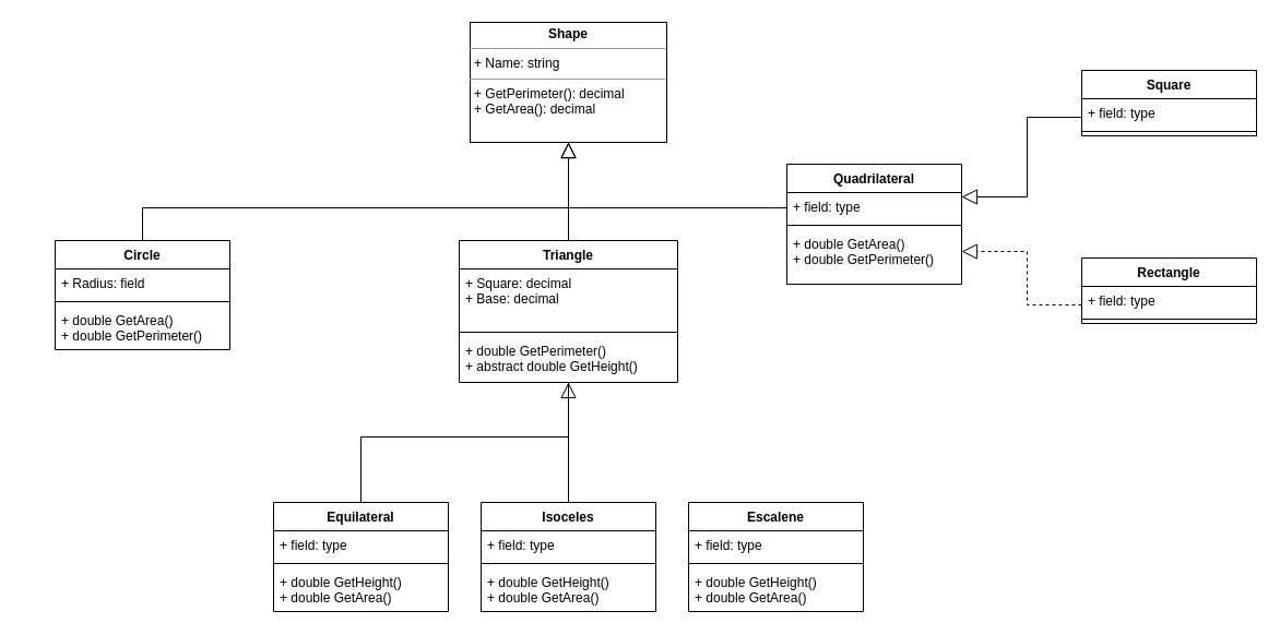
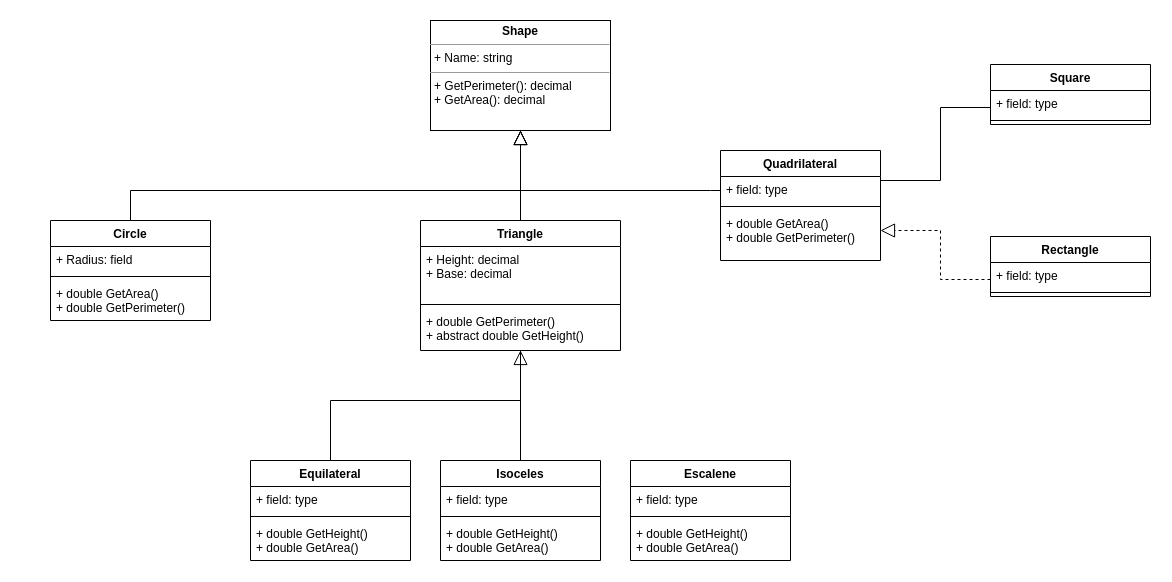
  <mxCell id="0" />
  <mxCell id="1" parent="0" />
  <mxCell id="2" value="&lt;p style=&quot;margin: 0px ; margin-top: 4px ; text-align: center&quot;&gt;&lt;b&gt;Shape&lt;/b&gt;&lt;/p&gt;&lt;hr size=&quot;1&quot;&gt;&lt;p style=&quot;margin: 0px ; margin-left: 4px&quot;&gt;+ Name: string&lt;/p&gt;&lt;hr size=&quot;1&quot;&gt;&lt;p style=&quot;margin: 0px ; margin-left: 4px&quot;&gt;+ GetPerimeter(): decimal&lt;/p&gt;&lt;p style=&quot;margin: 0px ; margin-left: 4px&quot;&gt;+ GetArea(): decimal&lt;br&gt;&lt;br&gt;&lt;/p&gt;" style="verticalAlign=top;align=left;overflow=fill;fontSize=12;fontFamily=Helvetica;html=1;" parent="1" vertex="1"><mxGeometry x="430" y="20" width="180" height="110" as="geometry" /></mxCell>
  <mxCell id="3" style="edgeStyle=orthogonalEdgeStyle;rounded=0;orthogonalLoop=1;jettySize=auto;html=1;startSize=12;endArrow=block;endFill=0;endSize=12;" parent="1" source="15" target="2" edge="1"><mxGeometry relative="1" as="geometry"><Array as="points"><mxPoint x="710" y="190" /><mxPoint x="520" y="190" /></Array></mxGeometry></mxCell>
  <mxCell id="4" style="edgeStyle=orthogonalEdgeStyle;rounded=0;orthogonalLoop=1;jettySize=auto;html=1;startSize=12;endArrow=block;endFill=0;endSize=12;" parent="1" source="31" target="2" edge="1"><mxGeometry relative="1" as="geometry"><Array as="points"><mxPoint x="130" y="190" /><mxPoint x="520" y="190" /></Array></mxGeometry></mxCell>
  <mxCell id="5" style="edgeStyle=orthogonalEdgeStyle;rounded=0;orthogonalLoop=1;jettySize=auto;html=1;startSize=12;endArrow=block;endFill=0;endSize=12;" parent="1" source="11" target="2" edge="1"><mxGeometry relative="1" as="geometry" /></mxCell>
  <mxCell id="6" style="edgeStyle=orthogonalEdgeStyle;rounded=0;orthogonalLoop=1;jettySize=auto;html=1;startSize=12;endArrow=block;endFill=0;endSize=12;" parent="1" source="19" target="11" edge="1"><mxGeometry relative="1" as="geometry"><Array as="points"><mxPoint x="330" y="400" /><mxPoint x="520" y="400" /></Array></mxGeometry></mxCell>
  <mxCell id="7" style="edgeStyle=orthogonalEdgeStyle;rounded=0;orthogonalLoop=1;jettySize=auto;html=1;startSize=12;endArrow=none;endFill=0;endSize=12;" parent="1" source="27" target="11" edge="1"><mxGeometry relative="1" as="geometry" /></mxCell>
- <mxCell id="8" style="edgeStyle=orthogonalEdgeStyle;rounded=0;orthogonalLoop=1;jettySize=auto;html=1;startSize=12;endArrow=block;endFill=0;endSize=12;" parent="1" source="35" target="15" edge="1"><mxGeometry relative="1" as="geometry"><Array as="points"><mxPoint x="940" y="107" /><mxPoint x="940" y="180" /></Array></mxGeometry></mxCell>
+ <mxCell id="8" style="edgeStyle=orthogonalEdgeStyle;rounded=0;orthogonalLoop=1;jettySize=auto;html=1;startSize=12;endArrow=none;endFill=0;endSize=12;" parent="1" source="35" target="15" edge="1"><mxGeometry relative="1" as="geometry"><Array as="points"><mxPoint x="940" y="107" /><mxPoint x="940" y="180" /></Array></mxGeometry></mxCell>
  <mxCell id="9" style="edgeStyle=orthogonalEdgeStyle;rounded=0;orthogonalLoop=1;jettySize=auto;html=1;startSize=12;endArrow=block;endFill=0;endSize=12;dashed=1;" parent="1" source="38" target="15" edge="1"><mxGeometry relative="1" as="geometry"><Array as="points"><mxPoint x="940" y="279" /><mxPoint x="940" y="230" /></Array></mxGeometry></mxCell>
  <mxCell id="10" style="edgeStyle=orthogonalEdgeStyle;rounded=0;orthogonalLoop=1;jettySize=auto;html=1;startSize=12;endArrow=open;endFill=0;endSize=12;" parent="1" edge="1"><mxGeometry relative="1" as="geometry"><Array as="points"><mxPoint x="20" y="360" /><mxPoint x="20" y="360" /></Array><mxPoint x="20" y="400" as="targetPoint" /></mxGeometry></mxCell>
  <mxCell id="11" value="Triangle" style="swimlane;fontStyle=1;align=center;verticalAlign=top;childLayout=stackLayout;horizontal=1;startSize=26;horizontalStack=0;resizeParent=1;resizeParentMax=0;resizeLast=0;collapsible=1;marginBottom=0;" parent="1" vertex="1"><mxGeometry x="420" y="220" width="200" height="130" as="geometry" /></mxCell>
- <mxCell id="12" value="+ Square: decimal&#10;+ Base: decimal" style="text;strokeColor=none;fillColor=none;align=left;verticalAlign=top;spacingLeft=4;spacingRight=4;overflow=hidden;rotatable=0;points=[[0,0.5],[1,0.5]];portConstraint=eastwest;" parent="11" vertex="1"><mxGeometry y="26" width="200" height="54" as="geometry" /></mxCell>
+ <mxCell id="12" value="+ Height: decimal&#10;+ Base: decimal" style="text;strokeColor=none;fillColor=none;align=left;verticalAlign=top;spacingLeft=4;spacingRight=4;overflow=hidden;rotatable=0;points=[[0,0.5],[1,0.5]];portConstraint=eastwest;" parent="11" vertex="1"><mxGeometry y="26" width="200" height="54" as="geometry" /></mxCell>
  <mxCell id="13" value="" style="line;strokeWidth=1;fillColor=none;align=left;verticalAlign=middle;spacingTop=-1;spacingLeft=3;spacingRight=3;rotatable=0;labelPosition=right;points=[];portConstraint=eastwest;" parent="11" vertex="1"><mxGeometry y="80" width="200" height="8" as="geometry" /></mxCell>
  <mxCell id="14" value="+ double GetPerimeter()&#10;+ abstract double GetHeight()" style="text;strokeColor=none;fillColor=none;align=left;verticalAlign=top;spacingLeft=4;spacingRight=4;overflow=hidden;rotatable=0;points=[[0,0.5],[1,0.5]];portConstraint=eastwest;" parent="11" vertex="1"><mxGeometry y="88" width="200" height="42" as="geometry" /></mxCell>
  <mxCell id="15" value="Quadrilateral" style="swimlane;fontStyle=1;align=center;verticalAlign=top;childLayout=stackLayout;horizontal=1;startSize=26;horizontalStack=0;resizeParent=1;resizeParentMax=0;resizeLast=0;collapsible=1;marginBottom=0;" parent="1" vertex="1"><mxGeometry x="720" y="150" width="160" height="110" as="geometry" /></mxCell>
  <mxCell id="16" value="+ field: type" style="text;strokeColor=none;fillColor=none;align=left;verticalAlign=top;spacingLeft=4;spacingRight=4;overflow=hidden;rotatable=0;points=[[0,0.5],[1,0.5]];portConstraint=eastwest;" parent="15" vertex="1"><mxGeometry y="26" width="160" height="26" as="geometry" /></mxCell>
  <mxCell id="17" value="" style="line;strokeWidth=1;fillColor=none;align=left;verticalAlign=middle;spacingTop=-1;spacingLeft=3;spacingRight=3;rotatable=0;labelPosition=right;points=[];portConstraint=eastwest;" parent="15" vertex="1"><mxGeometry y="52" width="160" height="8" as="geometry" /></mxCell>
  <mxCell id="18" value="+ double GetArea()&#10;+ double GetPerimeter()" style="text;strokeColor=none;fillColor=none;align=left;verticalAlign=top;spacingLeft=4;spacingRight=4;overflow=hidden;rotatable=0;points=[[0,0.5],[1,0.5]];portConstraint=eastwest;" parent="15" vertex="1"><mxGeometry y="60" width="160" height="50" as="geometry" /></mxCell>
  <mxCell id="19" value="Equilateral" style="swimlane;fontStyle=1;align=center;verticalAlign=top;childLayout=stackLayout;horizontal=1;startSize=26;horizontalStack=0;resizeParent=1;resizeParentMax=0;resizeLast=0;collapsible=1;marginBottom=0;" parent="1" vertex="1"><mxGeometry x="250" y="460" width="160" height="100" as="geometry" /></mxCell>
  <mxCell id="20" value="+ field: type" style="text;strokeColor=none;fillColor=none;align=left;verticalAlign=top;spacingLeft=4;spacingRight=4;overflow=hidden;rotatable=0;points=[[0,0.5],[1,0.5]];portConstraint=eastwest;" parent="19" vertex="1"><mxGeometry y="26" width="160" height="26" as="geometry" /></mxCell>
  <mxCell id="21" value="" style="line;strokeWidth=1;fillColor=none;align=left;verticalAlign=middle;spacingTop=-1;spacingLeft=3;spacingRight=3;rotatable=0;labelPosition=right;points=[];portConstraint=eastwest;" parent="19" vertex="1"><mxGeometry y="52" width="160" height="8" as="geometry" /></mxCell>
  <mxCell id="22" value="+ double GetHeight()&#10;+ double GetArea()" style="text;strokeColor=none;fillColor=none;align=left;verticalAlign=top;spacingLeft=4;spacingRight=4;overflow=hidden;rotatable=0;points=[[0,0.5],[1,0.5]];portConstraint=eastwest;" parent="19" vertex="1"><mxGeometry y="60" width="160" height="40" as="geometry" /></mxCell>
  <mxCell id="23" value="Escalene" style="swimlane;fontStyle=1;align=center;verticalAlign=top;childLayout=stackLayout;horizontal=1;startSize=26;horizontalStack=0;resizeParent=1;resizeParentMax=0;resizeLast=0;collapsible=1;marginBottom=0;" parent="1" vertex="1"><mxGeometry x="630" y="460" width="160" height="100" as="geometry" /></mxCell>
  <mxCell id="24" value="+ field: type" style="text;strokeColor=none;fillColor=none;align=left;verticalAlign=top;spacingLeft=4;spacingRight=4;overflow=hidden;rotatable=0;points=[[0,0.5],[1,0.5]];portConstraint=eastwest;" parent="23" vertex="1"><mxGeometry y="26" width="160" height="26" as="geometry" /></mxCell>
  <mxCell id="25" value="" style="line;strokeWidth=1;fillColor=none;align=left;verticalAlign=middle;spacingTop=-1;spacingLeft=3;spacingRight=3;rotatable=0;labelPosition=right;points=[];portConstraint=eastwest;" parent="23" vertex="1"><mxGeometry y="52" width="160" height="8" as="geometry" /></mxCell>
  <mxCell id="26" value="+ double GetHeight()&#10;+ double GetArea()" style="text;strokeColor=none;fillColor=none;align=left;verticalAlign=top;spacingLeft=4;spacingRight=4;overflow=hidden;rotatable=0;points=[[0,0.5],[1,0.5]];portConstraint=eastwest;" parent="23" vertex="1"><mxGeometry y="60" width="160" height="40" as="geometry" /></mxCell>
  <mxCell id="27" value="Isoceles" style="swimlane;fontStyle=1;align=center;verticalAlign=top;childLayout=stackLayout;horizontal=1;startSize=26;horizontalStack=0;resizeParent=1;resizeParentMax=0;resizeLast=0;collapsible=1;marginBottom=0;" parent="1" vertex="1"><mxGeometry x="440" y="460" width="160" height="100" as="geometry" /></mxCell>
  <mxCell id="28" value="+ field: type" style="text;strokeColor=none;fillColor=none;align=left;verticalAlign=top;spacingLeft=4;spacingRight=4;overflow=hidden;rotatable=0;points=[[0,0.5],[1,0.5]];portConstraint=eastwest;" parent="27" vertex="1"><mxGeometry y="26" width="160" height="26" as="geometry" /></mxCell>
  <mxCell id="29" value="" style="line;strokeWidth=1;fillColor=none;align=left;verticalAlign=middle;spacingTop=-1;spacingLeft=3;spacingRight=3;rotatable=0;labelPosition=right;points=[];portConstraint=eastwest;" parent="27" vertex="1"><mxGeometry y="52" width="160" height="8" as="geometry" /></mxCell>
  <mxCell id="30" value="+ double GetHeight()&#10;+ double GetArea()" style="text;strokeColor=none;fillColor=none;align=left;verticalAlign=top;spacingLeft=4;spacingRight=4;overflow=hidden;rotatable=0;points=[[0,0.5],[1,0.5]];portConstraint=eastwest;" parent="27" vertex="1"><mxGeometry y="60" width="160" height="40" as="geometry" /></mxCell>
  <mxCell id="31" value="Circle" style="swimlane;fontStyle=1;align=center;verticalAlign=top;childLayout=stackLayout;horizontal=1;startSize=26;horizontalStack=0;resizeParent=1;resizeParentMax=0;resizeLast=0;collapsible=1;marginBottom=0;" parent="1" vertex="1"><mxGeometry x="50" y="220" width="160" height="100" as="geometry" /></mxCell>
  <mxCell id="32" value="+ Radius: field" style="text;strokeColor=none;fillColor=none;align=left;verticalAlign=top;spacingLeft=4;spacingRight=4;overflow=hidden;rotatable=0;points=[[0,0.5],[1,0.5]];portConstraint=eastwest;" parent="31" vertex="1"><mxGeometry y="26" width="160" height="26" as="geometry" /></mxCell>
  <mxCell id="33" value="" style="line;strokeWidth=1;fillColor=none;align=left;verticalAlign=middle;spacingTop=-1;spacingLeft=3;spacingRight=3;rotatable=0;labelPosition=right;points=[];portConstraint=eastwest;" parent="31" vertex="1"><mxGeometry y="52" width="160" height="8" as="geometry" /></mxCell>
  <mxCell id="34" value="+ double GetArea()&#10;+ double GetPerimeter()" style="text;strokeColor=none;fillColor=none;align=left;verticalAlign=top;spacingLeft=4;spacingRight=4;overflow=hidden;rotatable=0;points=[[0,0.5],[1,0.5]];portConstraint=eastwest;" parent="31" vertex="1"><mxGeometry y="60" width="160" height="40" as="geometry" /></mxCell>
  <mxCell id="35" value="Square" style="swimlane;fontStyle=1;align=center;verticalAlign=top;childLayout=stackLayout;horizontal=1;startSize=26;horizontalStack=0;resizeParent=1;resizeParentMax=0;resizeLast=0;collapsible=1;marginBottom=0;" parent="1" vertex="1"><mxGeometry x="990" y="64" width="160" height="60" as="geometry" /></mxCell>
  <mxCell id="36" value="+ field: type" style="text;strokeColor=none;fillColor=none;align=left;verticalAlign=top;spacingLeft=4;spacingRight=4;overflow=hidden;rotatable=0;points=[[0,0.5],[1,0.5]];portConstraint=eastwest;" parent="35" vertex="1"><mxGeometry y="26" width="160" height="26" as="geometry" /></mxCell>
  <mxCell id="37" value="" style="line;strokeWidth=1;fillColor=none;align=left;verticalAlign=middle;spacingTop=-1;spacingLeft=3;spacingRight=3;rotatable=0;labelPosition=right;points=[];portConstraint=eastwest;" parent="35" vertex="1"><mxGeometry y="52" width="160" height="8" as="geometry" /></mxCell>
  <mxCell id="38" value="Rectangle" style="swimlane;fontStyle=1;align=center;verticalAlign=top;childLayout=stackLayout;horizontal=1;startSize=26;horizontalStack=0;resizeParent=1;resizeParentMax=0;resizeLast=0;collapsible=1;marginBottom=0;" parent="1" vertex="1"><mxGeometry x="990" y="236" width="160" height="60" as="geometry" /></mxCell>
  <mxCell id="39" value="+ field: type" style="text;strokeColor=none;fillColor=none;align=left;verticalAlign=top;spacingLeft=4;spacingRight=4;overflow=hidden;rotatable=0;points=[[0,0.5],[1,0.5]];portConstraint=eastwest;" parent="38" vertex="1"><mxGeometry y="26" width="160" height="26" as="geometry" /></mxCell>
  <mxCell id="40" value="" style="line;strokeWidth=1;fillColor=none;align=left;verticalAlign=middle;spacingTop=-1;spacingLeft=3;spacingRight=3;rotatable=0;labelPosition=right;points=[];portConstraint=eastwest;" parent="38" vertex="1"><mxGeometry y="52" width="160" height="8" as="geometry" /></mxCell>
